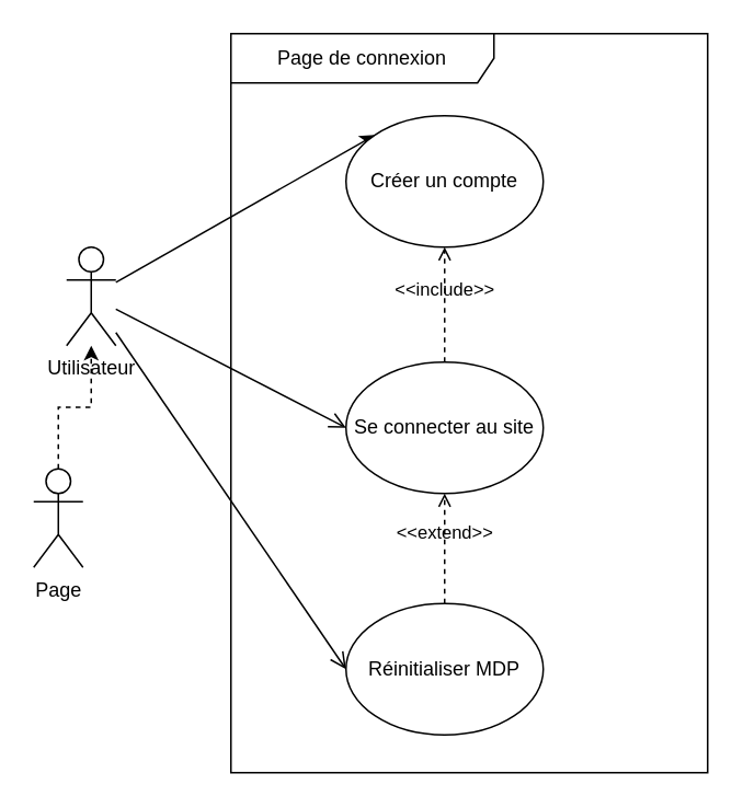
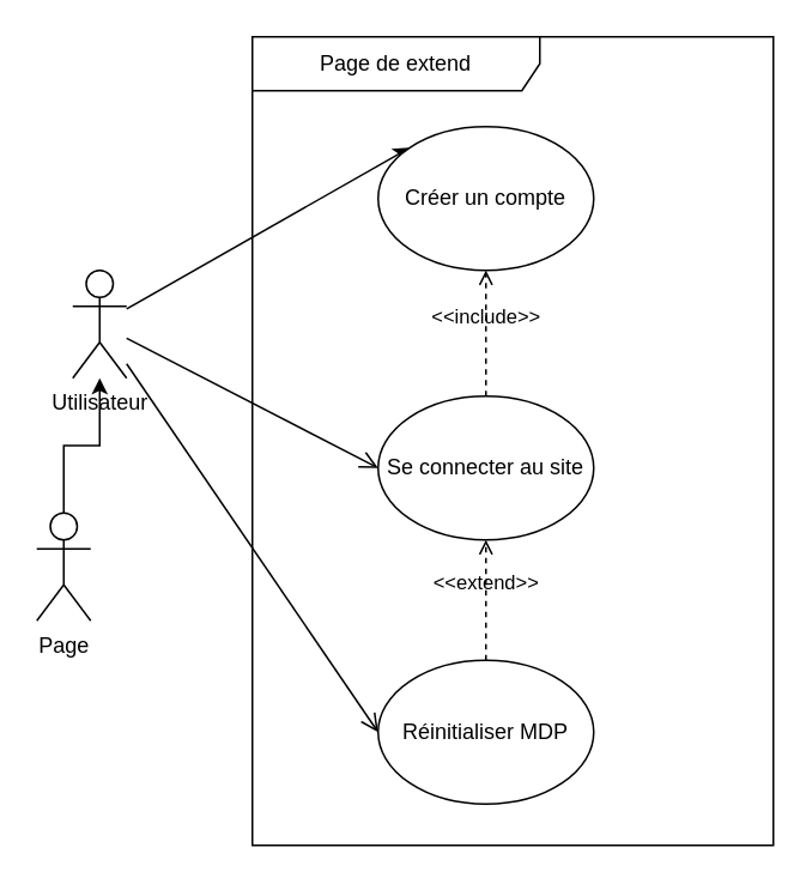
  <mxCell id="0" />
  <mxCell id="1" parent="0" />
  <mxCell id="2" value="Utilisateur" style="shape=umlActor;verticalLabelPosition=bottom;verticalAlign=top;html=1;outlineConnect=0;" parent="1" vertex="1"><mxGeometry x="40" y="150" width="30" height="60" as="geometry" /></mxCell>
  <mxCell id="3" value="" style="endArrow=classic;html=1;rounded=0;entryX=0;entryY=0;entryDx=0;entryDy=0;" parent="1" edge="1" target="4" source="2"><mxGeometry width="50" height="50" relative="1" as="geometry"><mxPoint x="70" y="190" as="sourcePoint" /><mxPoint x="210" y="190" as="targetPoint" /><Array as="points" /></mxGeometry></mxCell>
  <mxCell id="4" value="Créer un compte" style="ellipse;whiteSpace=wrap;html=1;" parent="1" vertex="1"><mxGeometry x="210" y="70" width="120" height="80" as="geometry" /></mxCell>
  <mxCell id="5" value="Se connecter au site" style="ellipse;whiteSpace=wrap;html=1;" vertex="1" parent="1"><mxGeometry x="210" y="220" width="120" height="80" as="geometry" /></mxCell>
  <mxCell id="6" value="Réinitialiser MDP" style="ellipse;whiteSpace=wrap;html=1;" vertex="1" parent="1"><mxGeometry x="210" y="367" width="120" height="80" as="geometry" /></mxCell>
- <mxCell id="7" value="" style="edgeStyle=orthogonalEdgeStyle;rounded=0;orthogonalLoop=1;jettySize=auto;html=1;dashed=1;" edge="1" parent="1" source="8" target="2"><mxGeometry relative="1" as="geometry" /></mxCell>
+ <mxCell id="7" value="" style="edgeStyle=orthogonalEdgeStyle;rounded=0;orthogonalLoop=1;jettySize=auto;html=1;" edge="1" parent="1" source="8" target="2"><mxGeometry relative="1" as="geometry" /></mxCell>
  <mxCell id="8" value="Page" style="shape=umlActor;verticalLabelPosition=bottom;verticalAlign=top;html=1;outlineConnect=0;" vertex="1" parent="1"><mxGeometry x="20" y="285" width="30" height="60" as="geometry" /></mxCell>
  <mxCell id="9" value="" style="endArrow=open;startArrow=none;endFill=0;startFill=0;endSize=8;html=1;verticalAlign=bottom;labelBackgroundColor=none;strokeWidth=1;rounded=0;entryX=0;entryY=0.5;entryDx=0;entryDy=0;" edge="1" parent="1" source="2" target="6"><mxGeometry width="160" relative="1" as="geometry"><mxPoint x="110" y="300" as="sourcePoint" /><mxPoint x="270" y="300" as="targetPoint" /></mxGeometry></mxCell>
  <mxCell id="10" value="" style="endArrow=open;startArrow=none;endFill=0;startFill=0;endSize=8;html=1;verticalAlign=bottom;labelBackgroundColor=none;strokeWidth=1;rounded=0;entryX=0;entryY=0.5;entryDx=0;entryDy=0;" edge="1" parent="1" source="2" target="5"><mxGeometry width="160" relative="1" as="geometry"><mxPoint x="60" y="175" as="sourcePoint" /><mxPoint x="200" y="345" as="targetPoint" /></mxGeometry></mxCell>
  <mxCell id="11" value="&amp;lt;&amp;lt;extend&amp;gt;&amp;gt;" style="html=1;verticalAlign=bottom;labelBackgroundColor=none;endArrow=open;endFill=0;dashed=1;rounded=0;exitX=0.5;exitY=0;exitDx=0;exitDy=0;entryX=0.5;entryY=1;entryDx=0;entryDy=0;" edge="1" parent="1" source="6" target="5"><mxGeometry width="160" relative="1" as="geometry"><mxPoint x="200" y="320" as="sourcePoint" /><mxPoint x="360" y="320" as="targetPoint" /></mxGeometry></mxCell>
  <mxCell id="12" value="&amp;lt;&amp;lt;include&amp;gt;&amp;gt;" style="html=1;verticalAlign=bottom;labelBackgroundColor=none;endArrow=open;endFill=0;dashed=1;rounded=0;exitX=0.5;exitY=0;exitDx=0;exitDy=0;" edge="1" parent="1" source="5" target="4"><mxGeometry width="160" relative="1" as="geometry"><mxPoint x="310" y="170" as="sourcePoint" /><mxPoint x="470" y="170" as="targetPoint" /></mxGeometry></mxCell>
- <mxCell id="13" value="Page de connexion" style="shape=umlFrame;whiteSpace=wrap;html=1;pointerEvents=0;recursiveResize=0;container=1;collapsible=0;width=160;" vertex="1" parent="1"><mxGeometry x="140" y="20" width="290" height="450" as="geometry" /></mxCell>
+ <mxCell id="13" value="Page de extend" style="shape=umlFrame;whiteSpace=wrap;html=1;pointerEvents=0;recursiveResize=0;container=1;collapsible=0;width=160;" vertex="1" parent="1"><mxGeometry x="140" y="20" width="290" height="450" as="geometry" /></mxCell>
